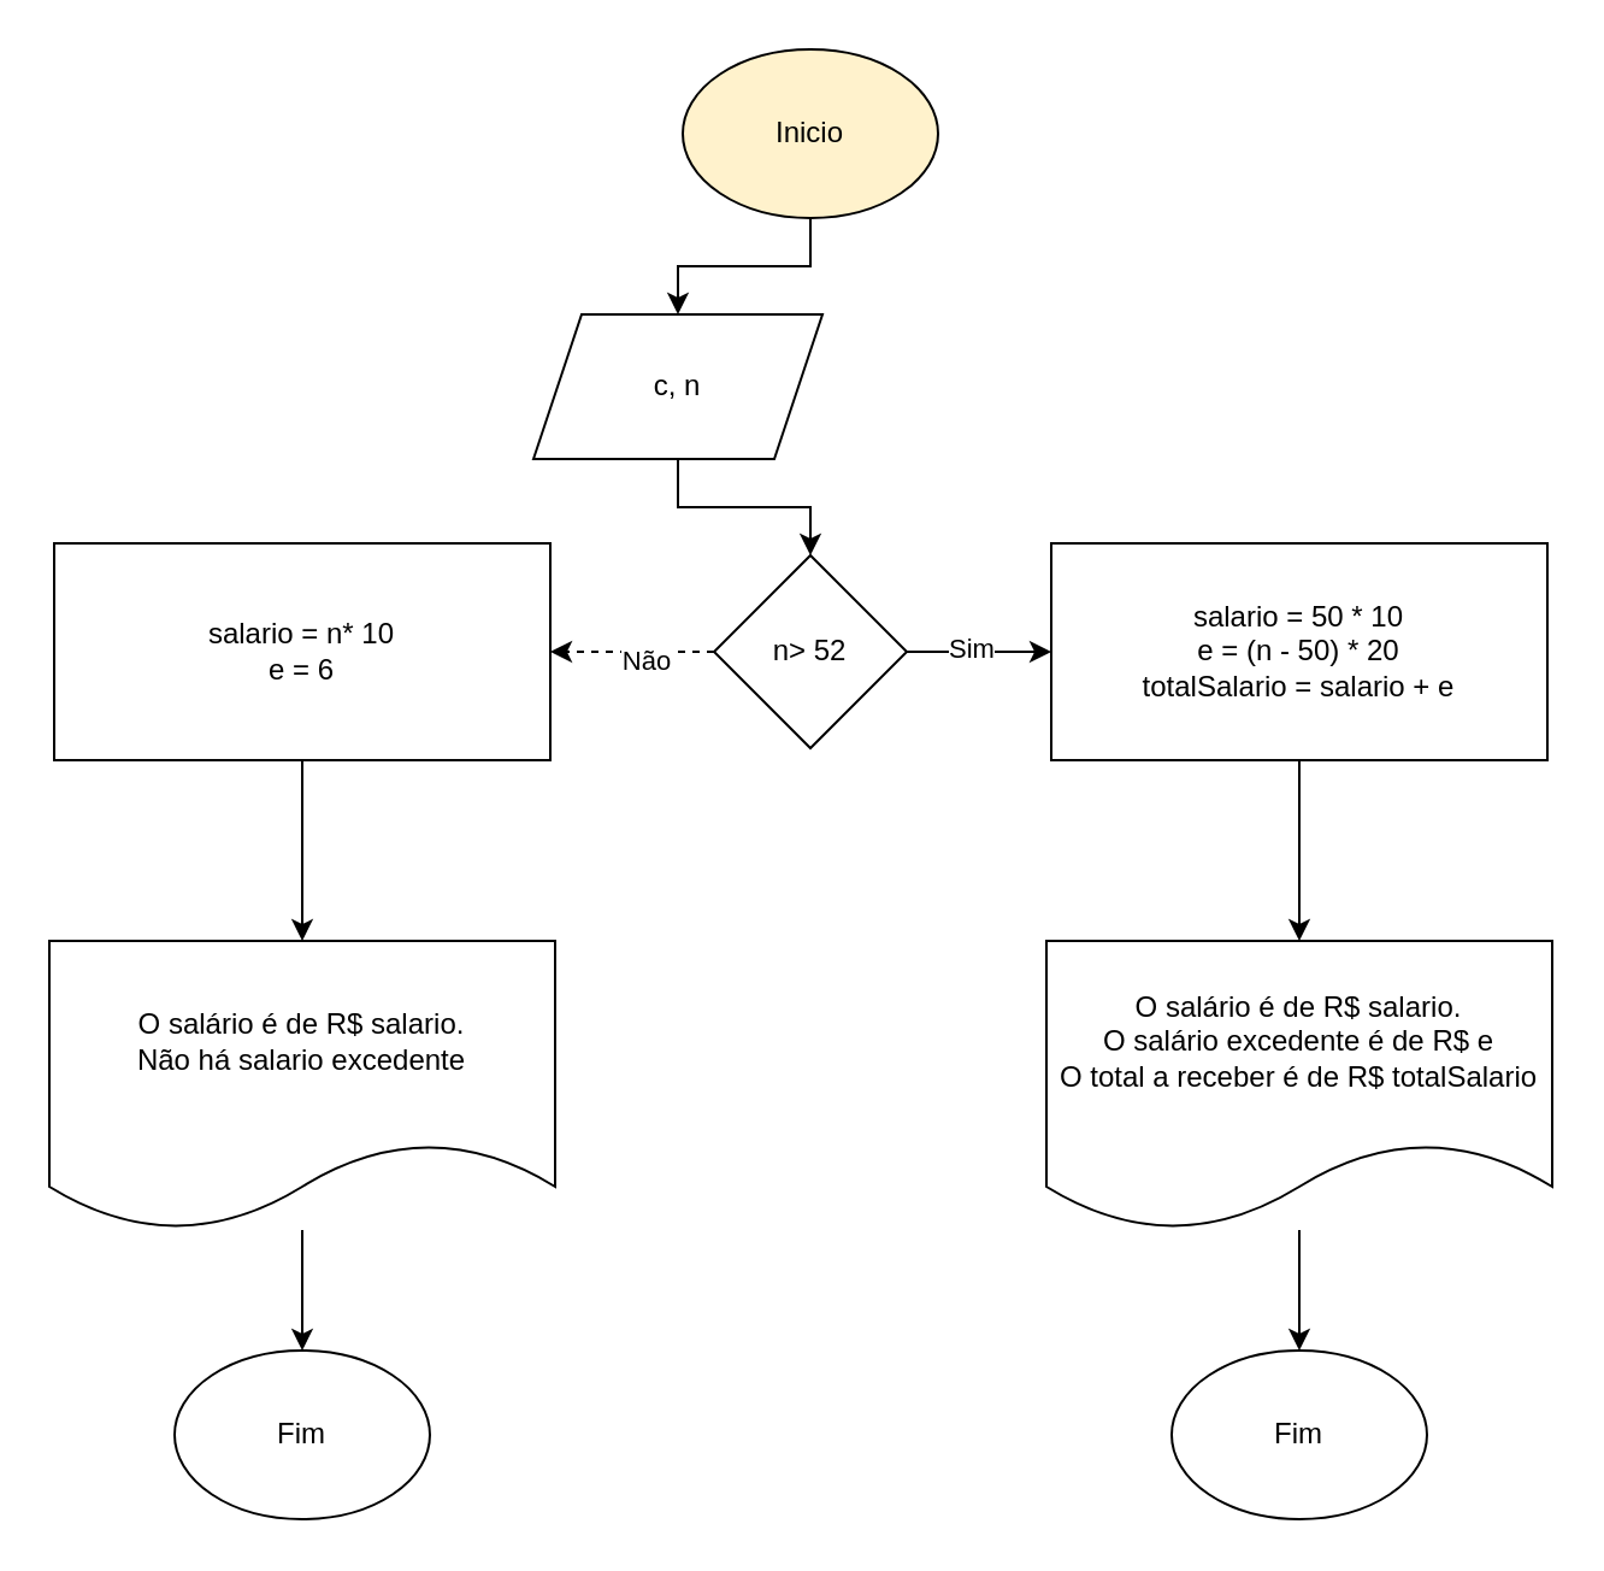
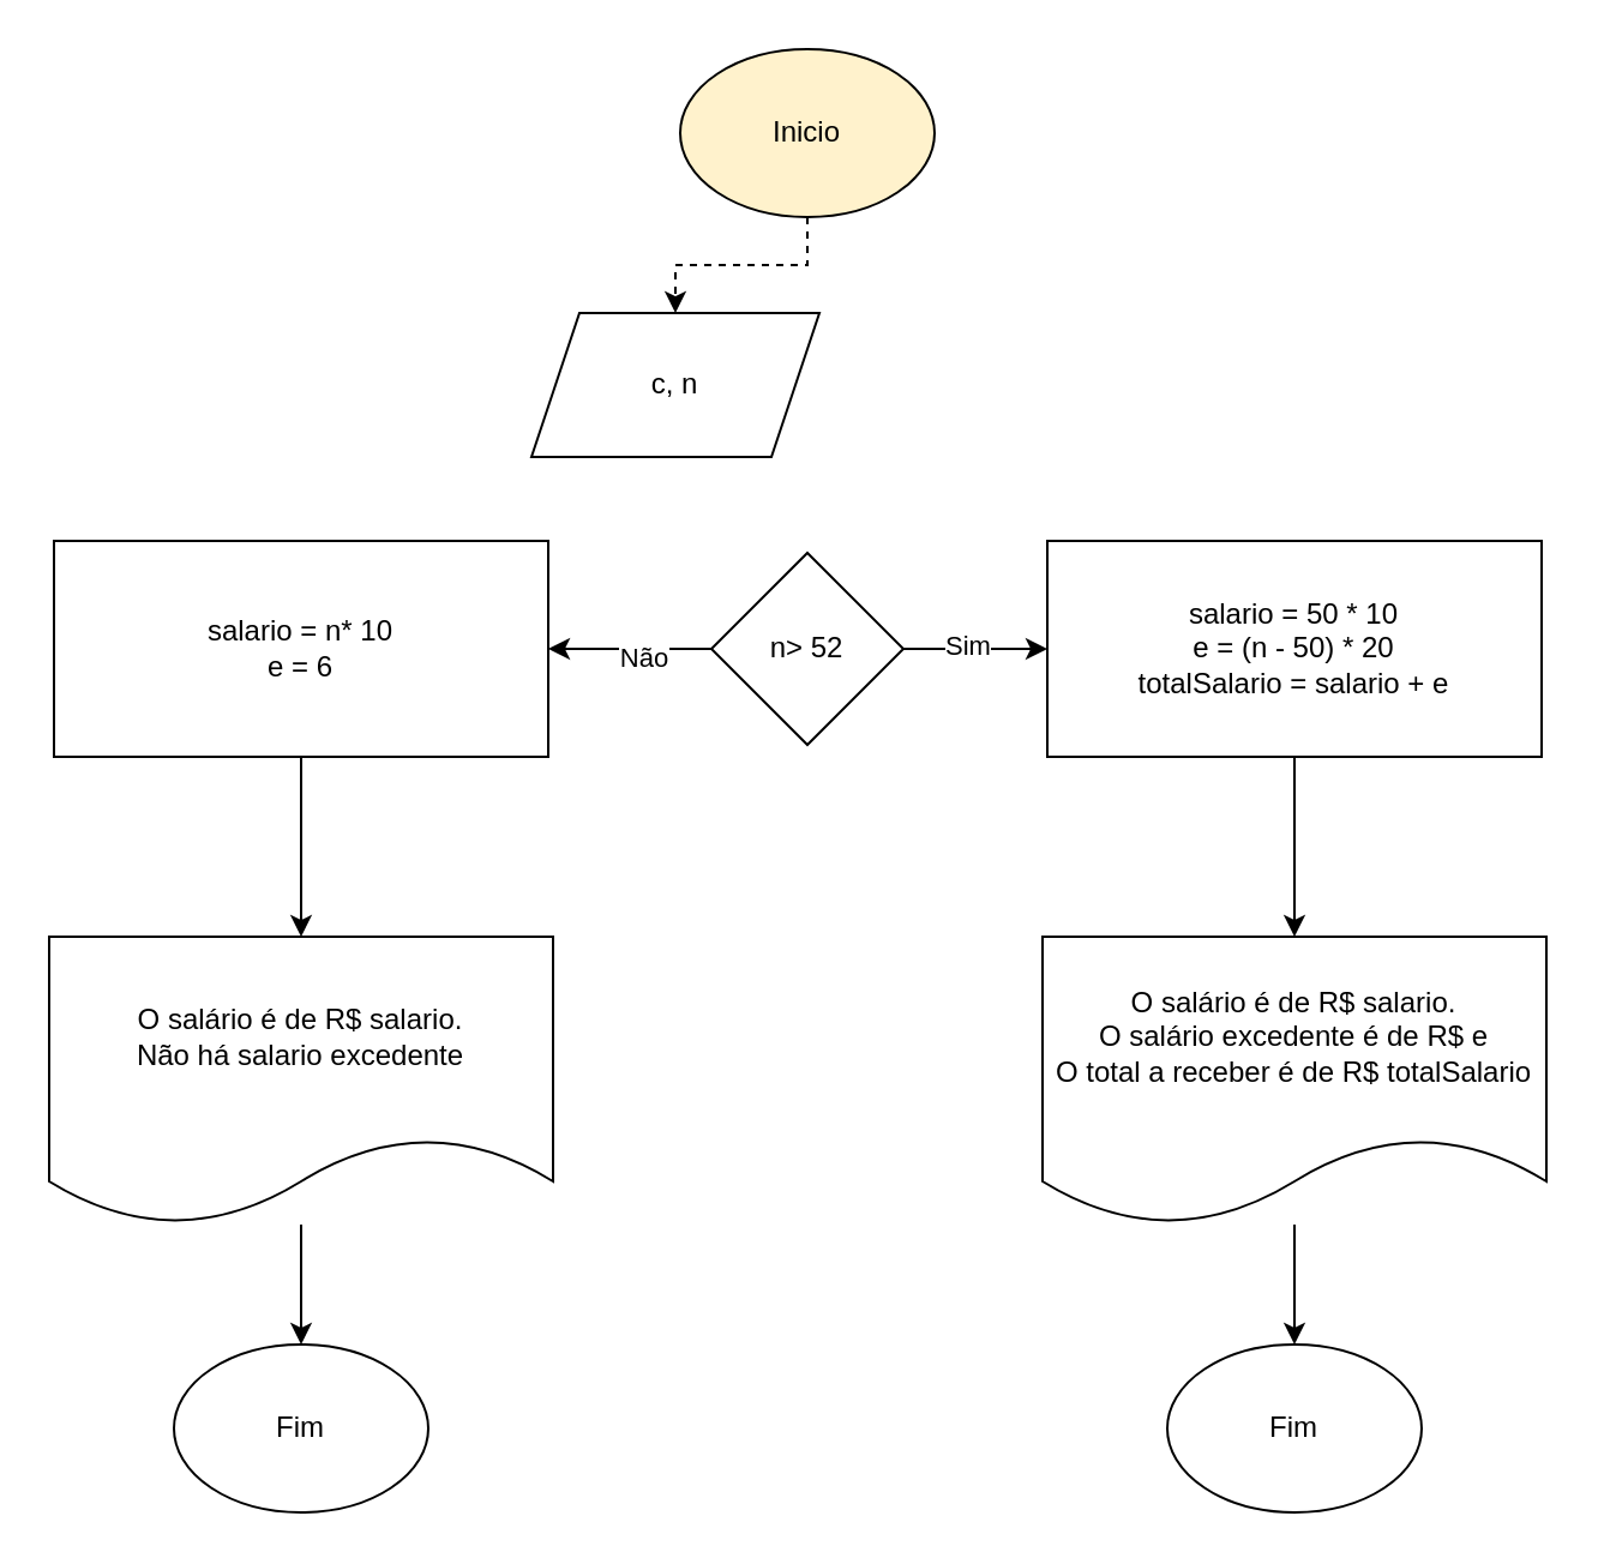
  <mxCell id="0" />
  <mxCell id="1" parent="0" />
- <mxCell id="2" value="" style="edgeStyle=orthogonalEdgeStyle;rounded=0;orthogonalLoop=1;jettySize=auto;html=1;" edge="1" parent="1" source="3" target="5"><mxGeometry relative="1" as="geometry" /></mxCell>
+ <mxCell id="2" value="" style="edgeStyle=orthogonalEdgeStyle;rounded=0;orthogonalLoop=1;jettySize=auto;html=1;dashed=1;" edge="1" parent="1" source="3" target="5"><mxGeometry relative="1" as="geometry" /></mxCell>
  <mxCell id="3" value="Inicio" style="ellipse;whiteSpace=wrap;html=1;fillColor=#fff2cc;" vertex="1" parent="1"><mxGeometry x="283" y="20" width="106" height="70" as="geometry" /></mxCell>
- <mxCell id="4" value="" style="edgeStyle=orthogonalEdgeStyle;rounded=0;orthogonalLoop=1;jettySize=auto;html=1;" edge="1" parent="1" source="5" target="10"><mxGeometry relative="1" as="geometry" /></mxCell>
  <mxCell id="5" value="c, n" style="shape=parallelogram;perimeter=parallelogramPerimeter;whiteSpace=wrap;html=1;fixedSize=1;" vertex="1" parent="1"><mxGeometry x="221" y="130" width="120" height="60" as="geometry" /></mxCell>
  <mxCell id="6" value="" style="edgeStyle=orthogonalEdgeStyle;rounded=0;orthogonalLoop=1;jettySize=auto;html=1;" edge="1" parent="1" source="10" target="12"><mxGeometry relative="1" as="geometry" /></mxCell>
  <mxCell id="7" value="Sim" style="edgeLabel;html=1;align=center;verticalAlign=middle;resizable=0;points=[];" vertex="1" connectable="0" parent="6"><mxGeometry x="-0.131" y="2" relative="1" as="geometry"><mxPoint as="offset" /></mxGeometry></mxCell>
- <mxCell id="8" value="" style="edgeStyle=orthogonalEdgeStyle;rounded=0;orthogonalLoop=1;jettySize=auto;html=1;dashed=1;" edge="1" parent="1" source="10" target="17"><mxGeometry relative="1" as="geometry" /></mxCell>
+ <mxCell id="8" value="" style="edgeStyle=orthogonalEdgeStyle;rounded=0;orthogonalLoop=1;jettySize=auto;html=1;" edge="1" parent="1" source="10" target="17"><mxGeometry relative="1" as="geometry" /></mxCell>
  <mxCell id="9" value="Não" style="edgeLabel;html=1;align=center;verticalAlign=middle;resizable=0;points=[];" vertex="1" connectable="0" parent="8"><mxGeometry x="-0.14" y="3" relative="1" as="geometry"><mxPoint as="offset" /></mxGeometry></mxCell>
  <mxCell id="10" value="n&amp;gt; 52" style="rhombus;whiteSpace=wrap;html=1;" vertex="1" parent="1"><mxGeometry x="296" y="230" width="80" height="80" as="geometry" /></mxCell>
  <mxCell id="11" value="" style="edgeStyle=orthogonalEdgeStyle;rounded=0;orthogonalLoop=1;jettySize=auto;html=1;" edge="1" parent="1" source="12" target="14"><mxGeometry relative="1" as="geometry" /></mxCell>
  <mxCell id="12" value="salario = 50 * 10&lt;br&gt;e = (n - 50) * 20&lt;br&gt;totalSalario = salario + e" style="whiteSpace=wrap;html=1;" vertex="1" parent="1"><mxGeometry x="436" y="225" width="206" height="90" as="geometry" /></mxCell>
  <mxCell id="13" value="" style="edgeStyle=orthogonalEdgeStyle;rounded=0;orthogonalLoop=1;jettySize=auto;html=1;" edge="1" parent="1" source="14" target="15"><mxGeometry relative="1" as="geometry" /></mxCell>
  <mxCell id="14" value="O salário é de R$ salario.&lt;br&gt;O salário excedente é de R$ e&lt;br&gt;O total a receber é de R$ totalSalario" style="shape=document;whiteSpace=wrap;html=1;boundedLbl=1;" vertex="1" parent="1"><mxGeometry x="434" y="390" width="210" height="120" as="geometry" /></mxCell>
  <mxCell id="15" value="Fim" style="ellipse;whiteSpace=wrap;html=1;" vertex="1" parent="1"><mxGeometry x="486" y="560" width="106" height="70" as="geometry" /></mxCell>
  <mxCell id="16" value="" style="edgeStyle=orthogonalEdgeStyle;rounded=0;orthogonalLoop=1;jettySize=auto;html=1;" edge="1" parent="1" source="17" target="19"><mxGeometry relative="1" as="geometry" /></mxCell>
  <mxCell id="17" value="salario = n* 10&lt;br&gt;e = 6" style="whiteSpace=wrap;html=1;" vertex="1" parent="1"><mxGeometry x="22" y="225" width="206" height="90" as="geometry" /></mxCell>
  <mxCell id="18" value="" style="edgeStyle=orthogonalEdgeStyle;rounded=0;orthogonalLoop=1;jettySize=auto;html=1;" edge="1" parent="1" source="19" target="20"><mxGeometry relative="1" as="geometry" /></mxCell>
  <mxCell id="19" value="O salário é de R$ salario.&lt;br&gt;Não há salario excedente" style="shape=document;whiteSpace=wrap;html=1;boundedLbl=1;" vertex="1" parent="1"><mxGeometry x="20" y="390" width="210" height="120" as="geometry" /></mxCell>
  <mxCell id="20" value="Fim" style="ellipse;whiteSpace=wrap;html=1;" vertex="1" parent="1"><mxGeometry x="72" y="560" width="106" height="70" as="geometry" /></mxCell>
